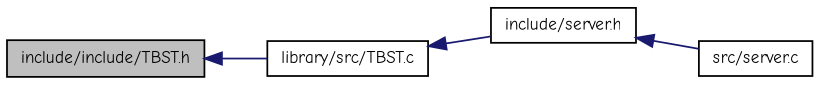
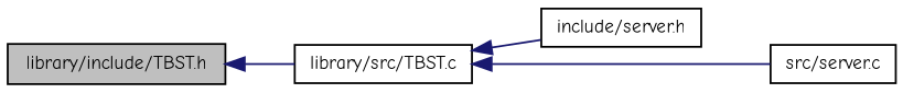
  digraph {
    fontname="Comic Neue"
    rankdir=LR
    node [color=black fillcolor=white fontname="Comic Neue" fontsize=10 shape=record style=filled]
    edge [color=midnightblue dir=back fontname="Comic Neue" fontsize=10 labelfontname=Helvetica labelfontsize=10 style=solid]
-   n1 [fillcolor=grey75 fontcolor=black height=0.2 label="include/include/TBST.h" width=0.4]
+   n1 [fillcolor=grey75 fontcolor=black height=0.2 label="library/include/TBST.h" width=0.4]
    n2 [height=0.2 label="library/src/TBST.c" width=0.4]
    n3 [height=0.2 label="include/server.h" width=0.4]
    n4 [height=0.2 label="src/server.c" width=0.4]
    n1 -> n2
    n2 -> n3
-   n3 -> n4
+   n2 -> n4
  }
